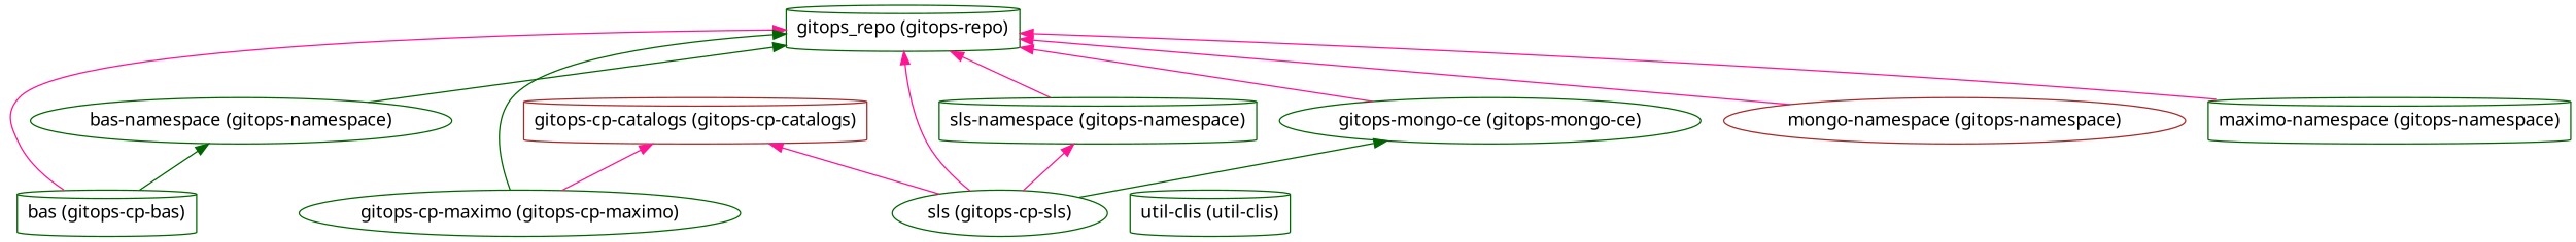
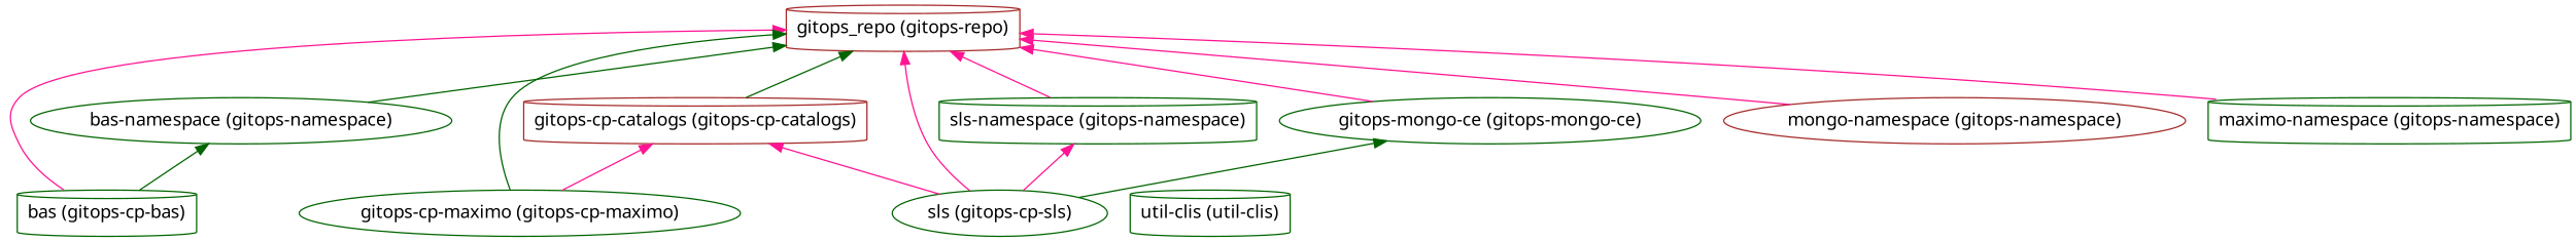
  digraph {
    fontname="Noto Sans"
    rankdir=BT
    node [color=darkgreen fontname="Noto Sans" shape=cylinder]
    edge [color=deeppink fontname="Noto Sans"]
    "bas (gitops-cp-bas)"
-   "gitops_repo (gitops-repo)"
+   "gitops_repo (gitops-repo)" [color=brown]
    "bas-namespace (gitops-namespace)" [shape=ellipse]
    "gitops-cp-catalogs (gitops-cp-catalogs)" [color=brown]
    "gitops-cp-maximo (gitops-cp-maximo)" [shape=ellipse]
    "sls (gitops-cp-sls)" [shape=ellipse]
    "sls-namespace (gitops-namespace)"
    "gitops-mongo-ce (gitops-mongo-ce)" [shape=ellipse]
    "mongo-namespace (gitops-namespace)" [color=brown shape=ellipse]
    "maximo-namespace (gitops-namespace)"
    "util-clis (util-clis)"
    "bas (gitops-cp-bas)" -> "gitops_repo (gitops-repo)"
    "bas (gitops-cp-bas)" -> "bas-namespace (gitops-namespace)" [color=darkgreen]
    "bas-namespace (gitops-namespace)" -> "gitops_repo (gitops-repo)" [color=darkgreen]
+   "gitops-cp-catalogs (gitops-cp-catalogs)" -> "gitops_repo (gitops-repo)" [color=darkgreen]
    "gitops-cp-maximo (gitops-cp-maximo)" -> "gitops_repo (gitops-repo)" [color=darkgreen]
    "gitops-cp-maximo (gitops-cp-maximo)" -> "gitops-cp-catalogs (gitops-cp-catalogs)"
    "sls (gitops-cp-sls)" -> "gitops_repo (gitops-repo)"
    "sls (gitops-cp-sls)" -> "gitops-cp-catalogs (gitops-cp-catalogs)"
    "sls (gitops-cp-sls)" -> "sls-namespace (gitops-namespace)"
    "sls (gitops-cp-sls)" -> "gitops-mongo-ce (gitops-mongo-ce)" [color=darkgreen]
    "sls-namespace (gitops-namespace)" -> "gitops_repo (gitops-repo)"
    "gitops-mongo-ce (gitops-mongo-ce)" -> "gitops_repo (gitops-repo)"
    "mongo-namespace (gitops-namespace)" -> "gitops_repo (gitops-repo)"
    "maximo-namespace (gitops-namespace)" -> "gitops_repo (gitops-repo)"
  }
